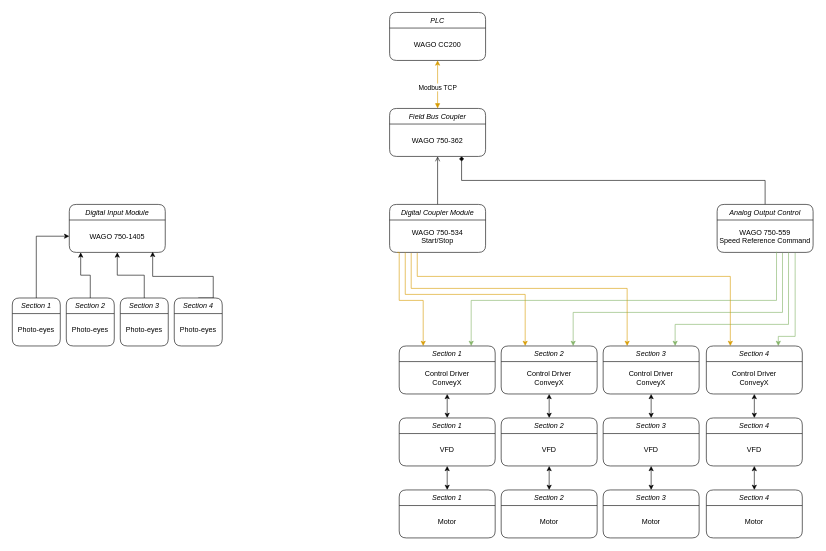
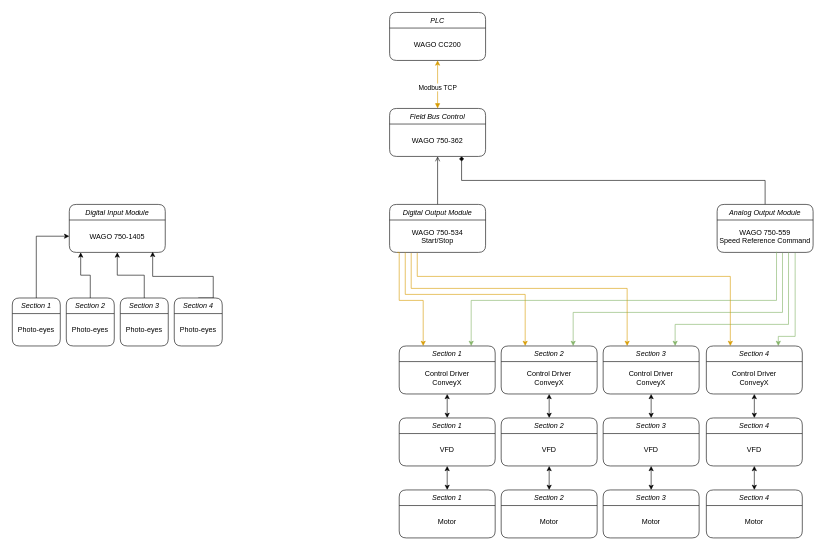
  <mxCell id="0" />
  <mxCell id="1" parent="0" />
  <mxCell id="2" value="PLC" style="swimlane;fontStyle=2;align=center;verticalAlign=top;childLayout=stackLayout;horizontal=1;startSize=26;horizontalStack=0;resizeParent=1;resizeLast=0;collapsible=1;marginBottom=0;rounded=1;shadow=0;strokeWidth=1;" parent="1" vertex="1"><mxGeometry x="649" y="20" width="160" height="80" as="geometry"><mxRectangle x="230" y="140" width="160" height="26" as="alternateBounds" /></mxGeometry></mxCell>
  <mxCell id="3" value="WAGO CC200" style="text;align=center;verticalAlign=middle;spacingLeft=4;spacingRight=4;overflow=hidden;rotatable=0;points=[[0,0.5],[1,0.5]];portConstraint=eastwest;rounded=0;shadow=0;html=0;" parent="2" vertex="1"><mxGeometry y="26" width="160" height="54" as="geometry" /></mxCell>
  <mxCell id="4" value="" style="endArrow=block;shadow=0;strokeWidth=1;rounded=0;endFill=1;edgeStyle=elbowEdgeStyle;elbow=vertical;entryX=0.5;entryY=0;entryDx=0;entryDy=0;strokeColor=#d79b00;startArrow=classic;startFill=1;fillColor=#ffe6cc;" parent="1" source="2" target="7" edge="1"><mxGeometry x="0.5" y="41" relative="1" as="geometry"><mxPoint x="695" y="172" as="sourcePoint" /><mxPoint x="823" y="115" as="targetPoint" /><mxPoint x="-40" y="32" as="offset" /></mxGeometry></mxCell>
  <mxCell id="5" value="lives at" style="text;html=1;resizable=0;points=[];;align=center;verticalAlign=middle;labelBackgroundColor=none;rounded=0;shadow=0;strokeWidth=1;fontSize=12;" parent="4" vertex="1" connectable="0"><mxGeometry x="0.5" y="49" relative="1" as="geometry"><mxPoint x="-38" y="40" as="offset" /></mxGeometry></mxCell>
  <mxCell id="6" value="Modbus TCP" style="edgeLabel;html=1;align=center;verticalAlign=middle;resizable=0;points=[];" vertex="1" connectable="0" parent="4"><mxGeometry x="0.433" y="-1" relative="1" as="geometry"><mxPoint y="-13" as="offset" /></mxGeometry></mxCell>
- <mxCell id="7" value="Field Bus Coupler" style="swimlane;fontStyle=2;align=center;verticalAlign=top;childLayout=stackLayout;horizontal=1;startSize=26;horizontalStack=0;resizeParent=1;resizeLast=0;collapsible=1;marginBottom=0;rounded=1;shadow=0;strokeWidth=1;" vertex="1" parent="1"><mxGeometry x="649" y="180" width="160" height="80" as="geometry"><mxRectangle x="230" y="140" width="160" height="26" as="alternateBounds" /></mxGeometry></mxCell>
+ <mxCell id="7" value="Field Bus Control" style="swimlane;fontStyle=2;align=center;verticalAlign=top;childLayout=stackLayout;horizontal=1;startSize=26;horizontalStack=0;resizeParent=1;resizeLast=0;collapsible=1;marginBottom=0;rounded=1;shadow=0;strokeWidth=1;" vertex="1" parent="1"><mxGeometry x="649" y="180" width="160" height="80" as="geometry"><mxRectangle x="230" y="140" width="160" height="26" as="alternateBounds" /></mxGeometry></mxCell>
  <mxCell id="8" value="WAGO 750-362" style="text;align=center;verticalAlign=middle;spacingLeft=4;spacingRight=4;overflow=hidden;rotatable=0;points=[[0,0.5],[1,0.5]];portConstraint=eastwest;rounded=0;shadow=0;html=0;" vertex="1" parent="7"><mxGeometry y="26" width="160" height="54" as="geometry" /></mxCell>
  <mxCell id="9" value="Digital Input Module" style="swimlane;fontStyle=2;align=center;verticalAlign=top;childLayout=stackLayout;horizontal=1;startSize=26;horizontalStack=0;resizeParent=1;resizeLast=0;collapsible=1;marginBottom=0;rounded=1;shadow=0;strokeWidth=1;" vertex="1" parent="1"><mxGeometry x="115" y="340" width="160" height="80" as="geometry"><mxRectangle x="230" y="140" width="160" height="26" as="alternateBounds" /></mxGeometry></mxCell>
  <mxCell id="10" value="WAGO 750-1405" style="text;align=center;verticalAlign=middle;spacingLeft=4;spacingRight=4;overflow=hidden;rotatable=0;points=[[0,0.5],[1,0.5]];portConstraint=eastwest;rounded=0;shadow=0;html=0;" vertex="1" parent="9"><mxGeometry y="26" width="160" height="54" as="geometry" /></mxCell>
  <mxCell id="11" style="edgeStyle=orthogonalEdgeStyle;rounded=0;orthogonalLoop=1;jettySize=auto;html=1;exitX=0.5;exitY=0;exitDx=0;exitDy=0;entryX=0.5;entryY=1;entryDx=0;entryDy=0;endArrow=open;" edge="1" parent="1" source="12" target="7"><mxGeometry relative="1" as="geometry" /></mxCell>
- <mxCell id="12" value="Digital Coupler Module" style="swimlane;fontStyle=2;align=center;verticalAlign=top;childLayout=stackLayout;horizontal=1;startSize=26;horizontalStack=0;resizeParent=1;resizeLast=0;collapsible=1;marginBottom=0;rounded=1;shadow=0;strokeWidth=1;" vertex="1" parent="1"><mxGeometry x="649" y="340" width="160" height="80" as="geometry"><mxRectangle x="230" y="140" width="160" height="26" as="alternateBounds" /></mxGeometry></mxCell>
+ <mxCell id="12" value="Digital Output Module" style="swimlane;fontStyle=2;align=center;verticalAlign=top;childLayout=stackLayout;horizontal=1;startSize=26;horizontalStack=0;resizeParent=1;resizeLast=0;collapsible=1;marginBottom=0;rounded=1;shadow=0;strokeWidth=1;" vertex="1" parent="1"><mxGeometry x="649" y="340" width="160" height="80" as="geometry"><mxRectangle x="230" y="140" width="160" height="26" as="alternateBounds" /></mxGeometry></mxCell>
  <mxCell id="13" value="WAGO 750-534&#10;Start/Stop" style="text;align=center;verticalAlign=middle;spacingLeft=4;spacingRight=4;overflow=hidden;rotatable=0;points=[[0,0.5],[1,0.5]];portConstraint=eastwest;rounded=0;shadow=0;html=0;" vertex="1" parent="12"><mxGeometry y="26" width="160" height="54" as="geometry" /></mxCell>
  <mxCell id="14" style="edgeStyle=orthogonalEdgeStyle;rounded=0;orthogonalLoop=1;jettySize=auto;html=1;exitX=0.5;exitY=0;exitDx=0;exitDy=0;entryX=0.75;entryY=1;entryDx=0;entryDy=0;endArrow=diamond;" edge="1" parent="1" source="15" target="7"><mxGeometry relative="1" as="geometry" /></mxCell>
- <mxCell id="15" value="Analog Output Control" style="swimlane;fontStyle=2;align=center;verticalAlign=top;childLayout=stackLayout;horizontal=1;startSize=26;horizontalStack=0;resizeParent=1;resizeLast=0;collapsible=1;marginBottom=0;rounded=1;shadow=0;strokeWidth=1;" vertex="1" parent="1"><mxGeometry x="1195" y="340" width="160" height="80" as="geometry"><mxRectangle x="230" y="140" width="160" height="26" as="alternateBounds" /></mxGeometry></mxCell>
+ <mxCell id="15" value="Analog Output Module" style="swimlane;fontStyle=2;align=center;verticalAlign=top;childLayout=stackLayout;horizontal=1;startSize=26;horizontalStack=0;resizeParent=1;resizeLast=0;collapsible=1;marginBottom=0;rounded=1;shadow=0;strokeWidth=1;" vertex="1" parent="1"><mxGeometry x="1195" y="340" width="160" height="80" as="geometry"><mxRectangle x="230" y="140" width="160" height="26" as="alternateBounds" /></mxGeometry></mxCell>
  <mxCell id="16" value="WAGO 750-559&#10;Speed Reference Command" style="text;align=center;verticalAlign=middle;spacingLeft=4;spacingRight=4;overflow=hidden;rotatable=0;points=[[0,0.5],[1,0.5]];portConstraint=eastwest;rounded=0;shadow=0;html=0;" vertex="1" parent="15"><mxGeometry y="26" width="160" height="54" as="geometry" /></mxCell>
  <mxCell id="17" style="edgeStyle=orthogonalEdgeStyle;rounded=0;orthogonalLoop=1;jettySize=auto;html=1;exitX=0.5;exitY=0;exitDx=0;exitDy=0;entryX=0;entryY=0.5;entryDx=0;entryDy=0;" edge="1" parent="1" source="18" target="10"><mxGeometry relative="1" as="geometry" /></mxCell>
  <mxCell id="18" value="Section 1" style="swimlane;fontStyle=2;align=center;verticalAlign=top;childLayout=stackLayout;horizontal=1;startSize=26;horizontalStack=0;resizeParent=1;resizeLast=0;collapsible=1;marginBottom=0;rounded=1;shadow=0;strokeWidth=1;" vertex="1" parent="1"><mxGeometry x="20" y="496" width="80" height="80" as="geometry"><mxRectangle x="230" y="140" width="160" height="26" as="alternateBounds" /></mxGeometry></mxCell>
  <mxCell id="19" value="Photo-eyes" style="text;align=center;verticalAlign=middle;spacingLeft=4;spacingRight=4;overflow=hidden;rotatable=0;points=[[0,0.5],[1,0.5]];portConstraint=eastwest;rounded=0;shadow=0;html=0;" vertex="1" parent="18"><mxGeometry y="26" width="80" height="54" as="geometry" /></mxCell>
  <mxCell id="20" style="edgeStyle=orthogonalEdgeStyle;rounded=0;orthogonalLoop=1;jettySize=auto;html=1;exitX=0.5;exitY=0;exitDx=0;exitDy=0;entryX=0.119;entryY=1;entryDx=0;entryDy=0;entryPerimeter=0;" edge="1" parent="1" source="21" target="10"><mxGeometry relative="1" as="geometry" /></mxCell>
  <mxCell id="21" value="Section 2" style="swimlane;fontStyle=2;align=center;verticalAlign=top;childLayout=stackLayout;horizontal=1;startSize=26;horizontalStack=0;resizeParent=1;resizeLast=0;collapsible=1;marginBottom=0;rounded=1;shadow=0;strokeWidth=1;" vertex="1" parent="1"><mxGeometry x="110" y="496" width="80" height="80" as="geometry"><mxRectangle x="230" y="140" width="160" height="26" as="alternateBounds" /></mxGeometry></mxCell>
  <mxCell id="22" value="Photo-eyes" style="text;align=center;verticalAlign=middle;spacingLeft=4;spacingRight=4;overflow=hidden;rotatable=0;points=[[0,0.5],[1,0.5]];portConstraint=eastwest;rounded=0;shadow=0;html=0;" vertex="1" parent="21"><mxGeometry y="26" width="80" height="54" as="geometry" /></mxCell>
  <mxCell id="23" style="edgeStyle=orthogonalEdgeStyle;rounded=0;orthogonalLoop=1;jettySize=auto;html=1;exitX=0.5;exitY=0;exitDx=0;exitDy=0;entryX=0.5;entryY=1;entryDx=0;entryDy=0;entryPerimeter=0;" edge="1" parent="1" source="24" target="10"><mxGeometry relative="1" as="geometry" /></mxCell>
  <mxCell id="24" value="Section 3" style="swimlane;fontStyle=2;align=center;verticalAlign=top;childLayout=stackLayout;horizontal=1;startSize=26;horizontalStack=0;resizeParent=1;resizeLast=0;collapsible=1;marginBottom=0;rounded=1;shadow=0;strokeWidth=1;" vertex="1" parent="1"><mxGeometry x="200" y="496" width="80" height="80" as="geometry"><mxRectangle x="230" y="140" width="160" height="26" as="alternateBounds" /></mxGeometry></mxCell>
  <mxCell id="25" value="Photo-eyes" style="text;align=center;verticalAlign=middle;spacingLeft=4;spacingRight=4;overflow=hidden;rotatable=0;points=[[0,0.5],[1,0.5]];portConstraint=eastwest;rounded=0;shadow=0;html=0;" vertex="1" parent="24"><mxGeometry y="26" width="80" height="54" as="geometry" /></mxCell>
  <mxCell id="26" style="edgeStyle=orthogonalEdgeStyle;rounded=0;orthogonalLoop=1;jettySize=auto;html=1;exitX=0.5;exitY=0;exitDx=0;exitDy=0;entryX=0.869;entryY=0.981;entryDx=0;entryDy=0;entryPerimeter=0;" edge="1" parent="1" source="27" target="10"><mxGeometry relative="1" as="geometry"><Array as="points"><mxPoint x="355" y="496" /><mxPoint x="355" y="460" /><mxPoint x="254" y="460" /></Array></mxGeometry></mxCell>
  <mxCell id="27" value="Section 4" style="swimlane;fontStyle=2;align=center;verticalAlign=top;childLayout=stackLayout;horizontal=1;startSize=26;horizontalStack=0;resizeParent=1;resizeLast=0;collapsible=1;marginBottom=0;rounded=1;shadow=0;strokeWidth=1;" vertex="1" parent="1"><mxGeometry x="290" y="496" width="80" height="80" as="geometry"><mxRectangle x="230" y="140" width="160" height="26" as="alternateBounds" /></mxGeometry></mxCell>
  <mxCell id="28" value="Photo-eyes" style="text;align=center;verticalAlign=middle;spacingLeft=4;spacingRight=4;overflow=hidden;rotatable=0;points=[[0,0.5],[1,0.5]];portConstraint=eastwest;rounded=0;shadow=0;html=0;" vertex="1" parent="27"><mxGeometry y="26" width="80" height="54" as="geometry" /></mxCell>
  <mxCell id="29" style="edgeStyle=orthogonalEdgeStyle;rounded=0;orthogonalLoop=1;jettySize=auto;html=1;exitX=0.75;exitY=0;exitDx=0;exitDy=0;entryX=0.619;entryY=0.981;entryDx=0;entryDy=0;entryPerimeter=0;startArrow=classic;startFill=1;endArrow=none;endFill=0;fillColor=#d5e8d4;strokeColor=#82b366;" edge="1" parent="1" source="31" target="16"><mxGeometry relative="1" as="geometry"><Array as="points"><mxPoint x="785" y="500" /><mxPoint x="1294" y="500" /></Array></mxGeometry></mxCell>
  <mxCell id="30" style="edgeStyle=orthogonalEdgeStyle;rounded=0;orthogonalLoop=1;jettySize=auto;html=1;exitX=0.25;exitY=0;exitDx=0;exitDy=0;entryX=0.081;entryY=1;entryDx=0;entryDy=0;entryPerimeter=0;startArrow=classic;startFill=1;endArrow=none;endFill=0;fillColor=#ffe6cc;strokeColor=#d79b00;" edge="1" parent="1" source="31" target="13"><mxGeometry relative="1" as="geometry"><Array as="points"><mxPoint x="705" y="500" /><mxPoint x="665" y="500" /><mxPoint x="665" y="420" /></Array></mxGeometry></mxCell>
  <mxCell id="31" value="Section 1" style="swimlane;fontStyle=2;align=center;verticalAlign=top;childLayout=stackLayout;horizontal=1;startSize=26;horizontalStack=0;resizeParent=1;resizeLast=0;collapsible=1;marginBottom=0;rounded=1;shadow=0;strokeWidth=1;" vertex="1" parent="1"><mxGeometry x="665" y="576" width="160" height="80" as="geometry"><mxRectangle x="230" y="140" width="160" height="26" as="alternateBounds" /></mxGeometry></mxCell>
  <mxCell id="32" value="Control Driver&#10;ConveyX" style="text;align=center;verticalAlign=middle;spacingLeft=4;spacingRight=4;overflow=hidden;rotatable=0;points=[[0,0.5],[1,0.5]];portConstraint=eastwest;rounded=0;shadow=0;html=0;" vertex="1" parent="31"><mxGeometry y="26" width="160" height="54" as="geometry" /></mxCell>
  <mxCell id="33" style="edgeStyle=orthogonalEdgeStyle;rounded=0;orthogonalLoop=1;jettySize=auto;html=1;exitX=0.75;exitY=0;exitDx=0;exitDy=0;entryX=0.681;entryY=1.019;entryDx=0;entryDy=0;entryPerimeter=0;startArrow=classic;startFill=1;endArrow=none;endFill=0;fillColor=#d5e8d4;strokeColor=#82b366;" edge="1" parent="1" source="35" target="16"><mxGeometry relative="1" as="geometry"><Array as="points"><mxPoint x="955" y="520" /><mxPoint x="1304" y="520" /></Array></mxGeometry></mxCell>
  <mxCell id="34" style="edgeStyle=orthogonalEdgeStyle;rounded=0;orthogonalLoop=1;jettySize=auto;html=1;exitX=0.25;exitY=0;exitDx=0;exitDy=0;entryX=0.163;entryY=1;entryDx=0;entryDy=0;entryPerimeter=0;startArrow=classic;startFill=1;endArrow=none;endFill=0;fillColor=#ffe6cc;strokeColor=#d79b00;" edge="1" parent="1" source="35" target="13"><mxGeometry relative="1" as="geometry"><Array as="points"><mxPoint x="875" y="490" /><mxPoint x="675" y="490" /></Array></mxGeometry></mxCell>
  <mxCell id="35" value="Section 2" style="swimlane;fontStyle=2;align=center;verticalAlign=top;childLayout=stackLayout;horizontal=1;startSize=26;horizontalStack=0;resizeParent=1;resizeLast=0;collapsible=1;marginBottom=0;rounded=1;shadow=0;strokeWidth=1;" vertex="1" parent="1"><mxGeometry x="835" y="576" width="160" height="80" as="geometry"><mxRectangle x="230" y="140" width="160" height="26" as="alternateBounds" /></mxGeometry></mxCell>
  <mxCell id="36" value="Control Driver&#10;ConveyX" style="text;align=center;verticalAlign=middle;spacingLeft=4;spacingRight=4;overflow=hidden;rotatable=0;points=[[0,0.5],[1,0.5]];portConstraint=eastwest;rounded=0;shadow=0;html=0;" vertex="1" parent="35"><mxGeometry y="26" width="160" height="54" as="geometry" /></mxCell>
  <mxCell id="37" style="edgeStyle=orthogonalEdgeStyle;rounded=0;orthogonalLoop=1;jettySize=auto;html=1;exitX=0.75;exitY=0;exitDx=0;exitDy=0;entryX=0.744;entryY=1;entryDx=0;entryDy=0;entryPerimeter=0;startArrow=classic;startFill=1;endArrow=none;endFill=0;fillColor=#d5e8d4;strokeColor=#82b366;" edge="1" parent="1" source="39" target="16"><mxGeometry relative="1" as="geometry"><Array as="points"><mxPoint x="1125" y="540" /><mxPoint x="1314" y="540" /></Array></mxGeometry></mxCell>
  <mxCell id="38" style="edgeStyle=orthogonalEdgeStyle;rounded=0;orthogonalLoop=1;jettySize=auto;html=1;exitX=0.25;exitY=0;exitDx=0;exitDy=0;entryX=0.225;entryY=1.019;entryDx=0;entryDy=0;entryPerimeter=0;startArrow=classic;startFill=1;endArrow=none;endFill=0;fillColor=#ffe6cc;strokeColor=#d79b00;" edge="1" parent="1" source="39" target="13"><mxGeometry relative="1" as="geometry"><Array as="points"><mxPoint x="1045" y="480" /><mxPoint x="685" y="480" /></Array></mxGeometry></mxCell>
  <mxCell id="39" value="Section 3" style="swimlane;fontStyle=2;align=center;verticalAlign=top;childLayout=stackLayout;horizontal=1;startSize=26;horizontalStack=0;resizeParent=1;resizeLast=0;collapsible=1;marginBottom=0;rounded=1;shadow=0;strokeWidth=1;" vertex="1" parent="1"><mxGeometry x="1005" y="576" width="160" height="80" as="geometry"><mxRectangle x="230" y="140" width="160" height="26" as="alternateBounds" /></mxGeometry></mxCell>
  <mxCell id="40" value="Control Driver&#10;ConveyX" style="text;align=center;verticalAlign=middle;spacingLeft=4;spacingRight=4;overflow=hidden;rotatable=0;points=[[0,0.5],[1,0.5]];portConstraint=eastwest;rounded=0;shadow=0;html=0;" vertex="1" parent="39"><mxGeometry y="26" width="160" height="54" as="geometry" /></mxCell>
  <mxCell id="41" style="edgeStyle=orthogonalEdgeStyle;rounded=0;orthogonalLoop=1;jettySize=auto;html=1;exitX=0.75;exitY=0;exitDx=0;exitDy=0;entryX=0.813;entryY=1.019;entryDx=0;entryDy=0;entryPerimeter=0;startArrow=classic;startFill=1;endArrow=none;endFill=0;fillColor=#d5e8d4;strokeColor=#82b366;" edge="1" parent="1" source="43" target="16"><mxGeometry relative="1" as="geometry"><Array as="points"><mxPoint x="1297" y="560" /><mxPoint x="1325" y="560" /></Array></mxGeometry></mxCell>
  <mxCell id="42" style="edgeStyle=orthogonalEdgeStyle;rounded=0;orthogonalLoop=1;jettySize=auto;html=1;exitX=0.25;exitY=0;exitDx=0;exitDy=0;entryX=0.288;entryY=1.019;entryDx=0;entryDy=0;entryPerimeter=0;startArrow=classic;startFill=1;endArrow=none;endFill=0;fillColor=#ffe6cc;strokeColor=#d79b00;" edge="1" parent="1" source="43" target="13"><mxGeometry relative="1" as="geometry"><Array as="points"><mxPoint x="1217" y="460" /><mxPoint x="695" y="460" /></Array></mxGeometry></mxCell>
  <mxCell id="43" value="Section 4" style="swimlane;fontStyle=2;align=center;verticalAlign=top;childLayout=stackLayout;horizontal=1;startSize=26;horizontalStack=0;resizeParent=1;resizeLast=0;collapsible=1;marginBottom=0;rounded=1;shadow=0;strokeWidth=1;" vertex="1" parent="1"><mxGeometry x="1177" y="576" width="160" height="80" as="geometry"><mxRectangle x="230" y="140" width="160" height="26" as="alternateBounds" /></mxGeometry></mxCell>
  <mxCell id="44" value="Control Driver&#10;ConveyX" style="text;align=center;verticalAlign=middle;spacingLeft=4;spacingRight=4;overflow=hidden;rotatable=0;points=[[0,0.5],[1,0.5]];portConstraint=eastwest;rounded=0;shadow=0;html=0;" vertex="1" parent="43"><mxGeometry y="26" width="160" height="54" as="geometry" /></mxCell>
  <mxCell id="45" style="edgeStyle=orthogonalEdgeStyle;rounded=0;orthogonalLoop=1;jettySize=auto;html=1;exitX=0.5;exitY=0;exitDx=0;exitDy=0;startArrow=classic;startFill=1;" edge="1" parent="1" source="46" target="31"><mxGeometry relative="1" as="geometry" /></mxCell>
  <mxCell id="46" value="Section 1" style="swimlane;fontStyle=2;align=center;verticalAlign=top;childLayout=stackLayout;horizontal=1;startSize=26;horizontalStack=0;resizeParent=1;resizeLast=0;collapsible=1;marginBottom=0;rounded=1;shadow=0;strokeWidth=1;" vertex="1" parent="1"><mxGeometry x="665" y="696" width="160" height="80" as="geometry"><mxRectangle x="230" y="140" width="160" height="26" as="alternateBounds" /></mxGeometry></mxCell>
  <mxCell id="47" value="VFD" style="text;align=center;verticalAlign=middle;spacingLeft=4;spacingRight=4;overflow=hidden;rotatable=0;points=[[0,0.5],[1,0.5]];portConstraint=eastwest;rounded=0;shadow=0;html=0;" vertex="1" parent="46"><mxGeometry y="26" width="160" height="54" as="geometry" /></mxCell>
  <mxCell id="48" style="edgeStyle=orthogonalEdgeStyle;rounded=0;orthogonalLoop=1;jettySize=auto;html=1;exitX=0.5;exitY=0;exitDx=0;exitDy=0;startArrow=classic;startFill=1;" edge="1" parent="1" source="49" target="35"><mxGeometry relative="1" as="geometry" /></mxCell>
  <mxCell id="49" value="Section 2" style="swimlane;fontStyle=2;align=center;verticalAlign=top;childLayout=stackLayout;horizontal=1;startSize=26;horizontalStack=0;resizeParent=1;resizeLast=0;collapsible=1;marginBottom=0;rounded=1;shadow=0;strokeWidth=1;" vertex="1" parent="1"><mxGeometry x="835" y="696" width="160" height="80" as="geometry"><mxRectangle x="230" y="140" width="160" height="26" as="alternateBounds" /></mxGeometry></mxCell>
  <mxCell id="50" value="VFD" style="text;align=center;verticalAlign=middle;spacingLeft=4;spacingRight=4;overflow=hidden;rotatable=0;points=[[0,0.5],[1,0.5]];portConstraint=eastwest;rounded=0;shadow=0;html=0;" vertex="1" parent="49"><mxGeometry y="26" width="160" height="54" as="geometry" /></mxCell>
  <mxCell id="51" style="edgeStyle=orthogonalEdgeStyle;rounded=0;orthogonalLoop=1;jettySize=auto;html=1;exitX=0.5;exitY=0;exitDx=0;exitDy=0;startArrow=classic;startFill=1;" edge="1" parent="1" source="52" target="39"><mxGeometry relative="1" as="geometry" /></mxCell>
  <mxCell id="52" value="Section 3" style="swimlane;fontStyle=2;align=center;verticalAlign=top;childLayout=stackLayout;horizontal=1;startSize=26;horizontalStack=0;resizeParent=1;resizeLast=0;collapsible=1;marginBottom=0;rounded=1;shadow=0;strokeWidth=1;" vertex="1" parent="1"><mxGeometry x="1005" y="696" width="160" height="80" as="geometry"><mxRectangle x="230" y="140" width="160" height="26" as="alternateBounds" /></mxGeometry></mxCell>
  <mxCell id="53" value="VFD" style="text;align=center;verticalAlign=middle;spacingLeft=4;spacingRight=4;overflow=hidden;rotatable=0;points=[[0,0.5],[1,0.5]];portConstraint=eastwest;rounded=0;shadow=0;html=0;" vertex="1" parent="52"><mxGeometry y="26" width="160" height="54" as="geometry" /></mxCell>
  <mxCell id="54" style="edgeStyle=orthogonalEdgeStyle;rounded=0;orthogonalLoop=1;jettySize=auto;html=1;exitX=0.5;exitY=0;exitDx=0;exitDy=0;startArrow=classic;startFill=1;" edge="1" parent="1" source="55" target="43"><mxGeometry relative="1" as="geometry" /></mxCell>
  <mxCell id="55" value="Section 4" style="swimlane;fontStyle=2;align=center;verticalAlign=top;childLayout=stackLayout;horizontal=1;startSize=26;horizontalStack=0;resizeParent=1;resizeLast=0;collapsible=1;marginBottom=0;rounded=1;shadow=0;strokeWidth=1;" vertex="1" parent="1"><mxGeometry x="1177" y="696" width="160" height="80" as="geometry"><mxRectangle x="230" y="140" width="160" height="26" as="alternateBounds" /></mxGeometry></mxCell>
  <mxCell id="56" value="VFD" style="text;align=center;verticalAlign=middle;spacingLeft=4;spacingRight=4;overflow=hidden;rotatable=0;points=[[0,0.5],[1,0.5]];portConstraint=eastwest;rounded=0;shadow=0;html=0;" vertex="1" parent="55"><mxGeometry y="26" width="160" height="54" as="geometry" /></mxCell>
  <mxCell id="57" style="edgeStyle=orthogonalEdgeStyle;rounded=0;orthogonalLoop=1;jettySize=auto;html=1;exitX=0.5;exitY=0;exitDx=0;exitDy=0;entryX=0.5;entryY=1;entryDx=0;entryDy=0;entryPerimeter=0;startArrow=classic;startFill=1;" edge="1" parent="1" source="58" target="47"><mxGeometry relative="1" as="geometry" /></mxCell>
  <mxCell id="58" value="Section 1" style="swimlane;fontStyle=2;align=center;verticalAlign=top;childLayout=stackLayout;horizontal=1;startSize=26;horizontalStack=0;resizeParent=1;resizeLast=0;collapsible=1;marginBottom=0;rounded=1;shadow=0;strokeWidth=1;" vertex="1" parent="1"><mxGeometry x="665" y="816" width="160" height="80" as="geometry"><mxRectangle x="230" y="140" width="160" height="26" as="alternateBounds" /></mxGeometry></mxCell>
  <mxCell id="59" value="Motor" style="text;align=center;verticalAlign=middle;spacingLeft=4;spacingRight=4;overflow=hidden;rotatable=0;points=[[0,0.5],[1,0.5]];portConstraint=eastwest;rounded=0;shadow=0;html=0;" vertex="1" parent="58"><mxGeometry y="26" width="160" height="54" as="geometry" /></mxCell>
  <mxCell id="60" style="edgeStyle=orthogonalEdgeStyle;rounded=0;orthogonalLoop=1;jettySize=auto;html=1;startArrow=classic;startFill=1;" edge="1" parent="1" source="61" target="49"><mxGeometry relative="1" as="geometry" /></mxCell>
  <mxCell id="61" value="Section 2" style="swimlane;fontStyle=2;align=center;verticalAlign=top;childLayout=stackLayout;horizontal=1;startSize=26;horizontalStack=0;resizeParent=1;resizeLast=0;collapsible=1;marginBottom=0;rounded=1;shadow=0;strokeWidth=1;" vertex="1" parent="1"><mxGeometry x="835" y="816" width="160" height="80" as="geometry"><mxRectangle x="230" y="140" width="160" height="26" as="alternateBounds" /></mxGeometry></mxCell>
  <mxCell id="62" value="Motor" style="text;align=center;verticalAlign=middle;spacingLeft=4;spacingRight=4;overflow=hidden;rotatable=0;points=[[0,0.5],[1,0.5]];portConstraint=eastwest;rounded=0;shadow=0;html=0;" vertex="1" parent="61"><mxGeometry y="26" width="160" height="54" as="geometry" /></mxCell>
  <mxCell id="63" style="edgeStyle=orthogonalEdgeStyle;rounded=0;orthogonalLoop=1;jettySize=auto;html=1;startArrow=classic;startFill=1;" edge="1" parent="1" source="64" target="52"><mxGeometry relative="1" as="geometry" /></mxCell>
  <mxCell id="64" value="Section 3" style="swimlane;fontStyle=2;align=center;verticalAlign=top;childLayout=stackLayout;horizontal=1;startSize=26;horizontalStack=0;resizeParent=1;resizeLast=0;collapsible=1;marginBottom=0;rounded=1;shadow=0;strokeWidth=1;" vertex="1" parent="1"><mxGeometry x="1005" y="816" width="160" height="80" as="geometry"><mxRectangle x="230" y="140" width="160" height="26" as="alternateBounds" /></mxGeometry></mxCell>
  <mxCell id="65" value="Motor" style="text;align=center;verticalAlign=middle;spacingLeft=4;spacingRight=4;overflow=hidden;rotatable=0;points=[[0,0.5],[1,0.5]];portConstraint=eastwest;rounded=0;shadow=0;html=0;" vertex="1" parent="64"><mxGeometry y="26" width="160" height="54" as="geometry" /></mxCell>
  <mxCell id="66" style="edgeStyle=orthogonalEdgeStyle;rounded=0;orthogonalLoop=1;jettySize=auto;html=1;startArrow=classic;startFill=1;" edge="1" parent="1" source="67" target="55"><mxGeometry relative="1" as="geometry" /></mxCell>
  <mxCell id="67" value="Section 4" style="swimlane;fontStyle=2;align=center;verticalAlign=top;childLayout=stackLayout;horizontal=1;startSize=26;horizontalStack=0;resizeParent=1;resizeLast=0;collapsible=1;marginBottom=0;rounded=1;shadow=0;strokeWidth=1;" vertex="1" parent="1"><mxGeometry x="1177" y="816" width="160" height="80" as="geometry"><mxRectangle x="230" y="140" width="160" height="26" as="alternateBounds" /></mxGeometry></mxCell>
  <mxCell id="68" value="Motor" style="text;align=center;verticalAlign=middle;spacingLeft=4;spacingRight=4;overflow=hidden;rotatable=0;points=[[0,0.5],[1,0.5]];portConstraint=eastwest;rounded=0;shadow=0;html=0;" vertex="1" parent="67"><mxGeometry y="26" width="160" height="54" as="geometry" /></mxCell>
